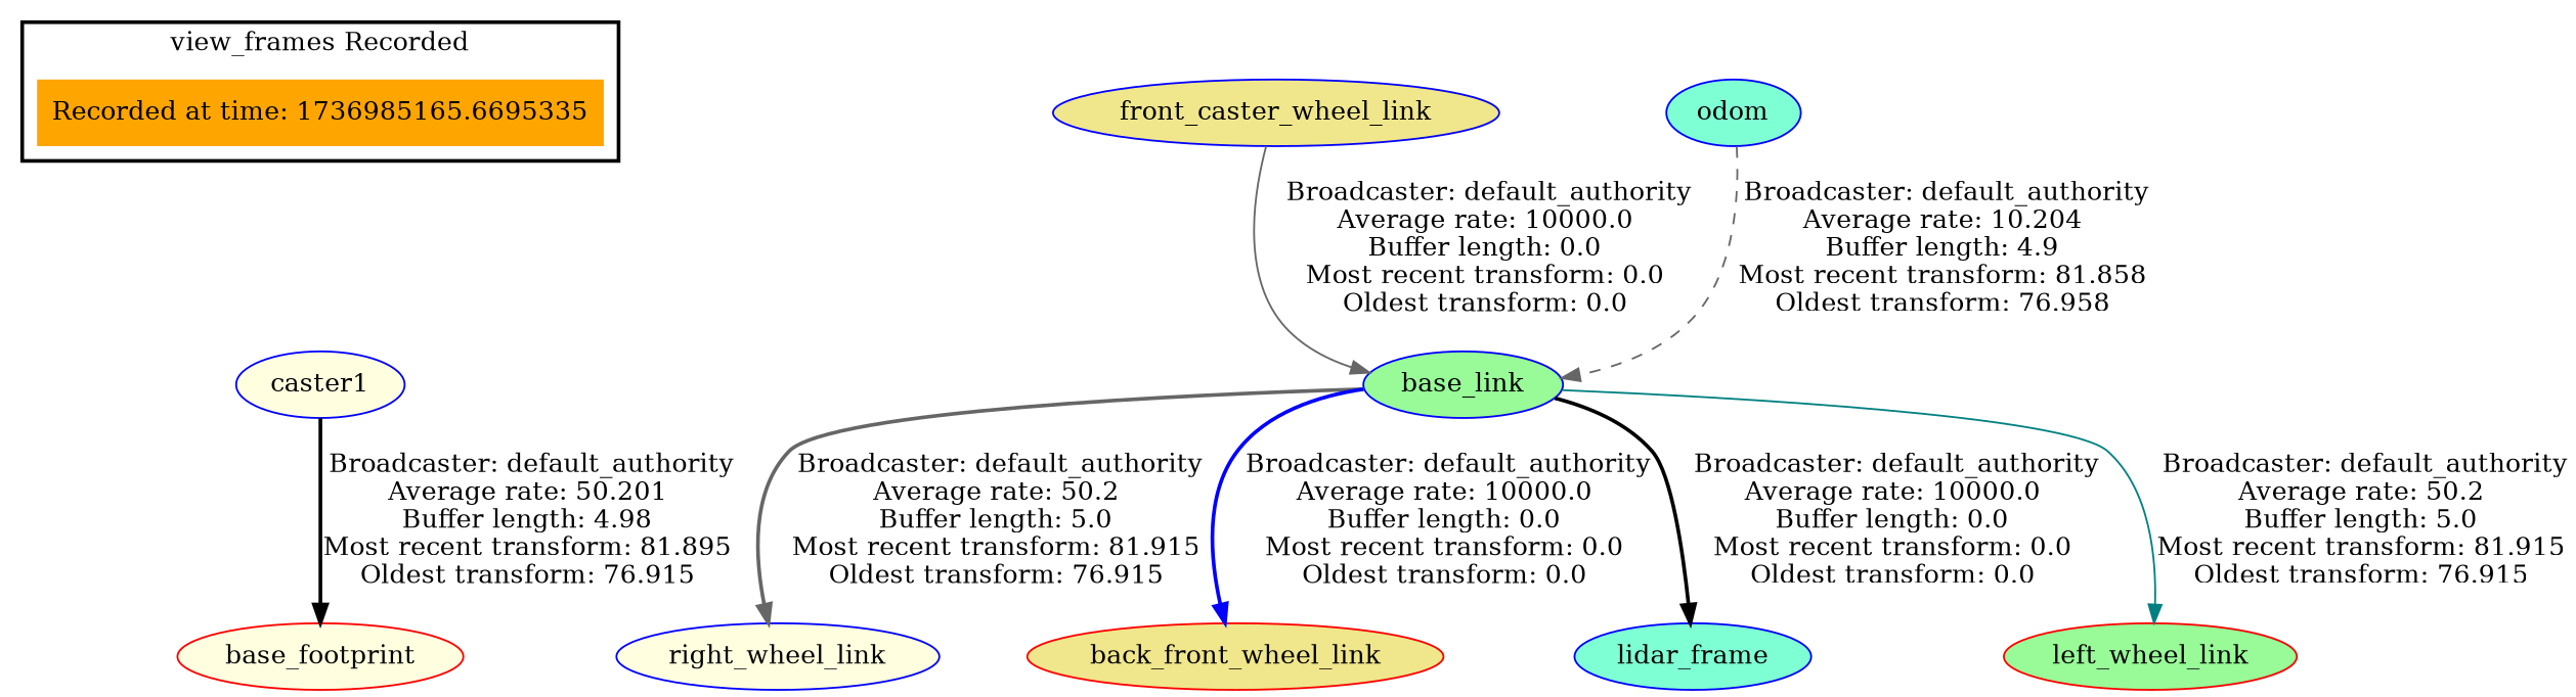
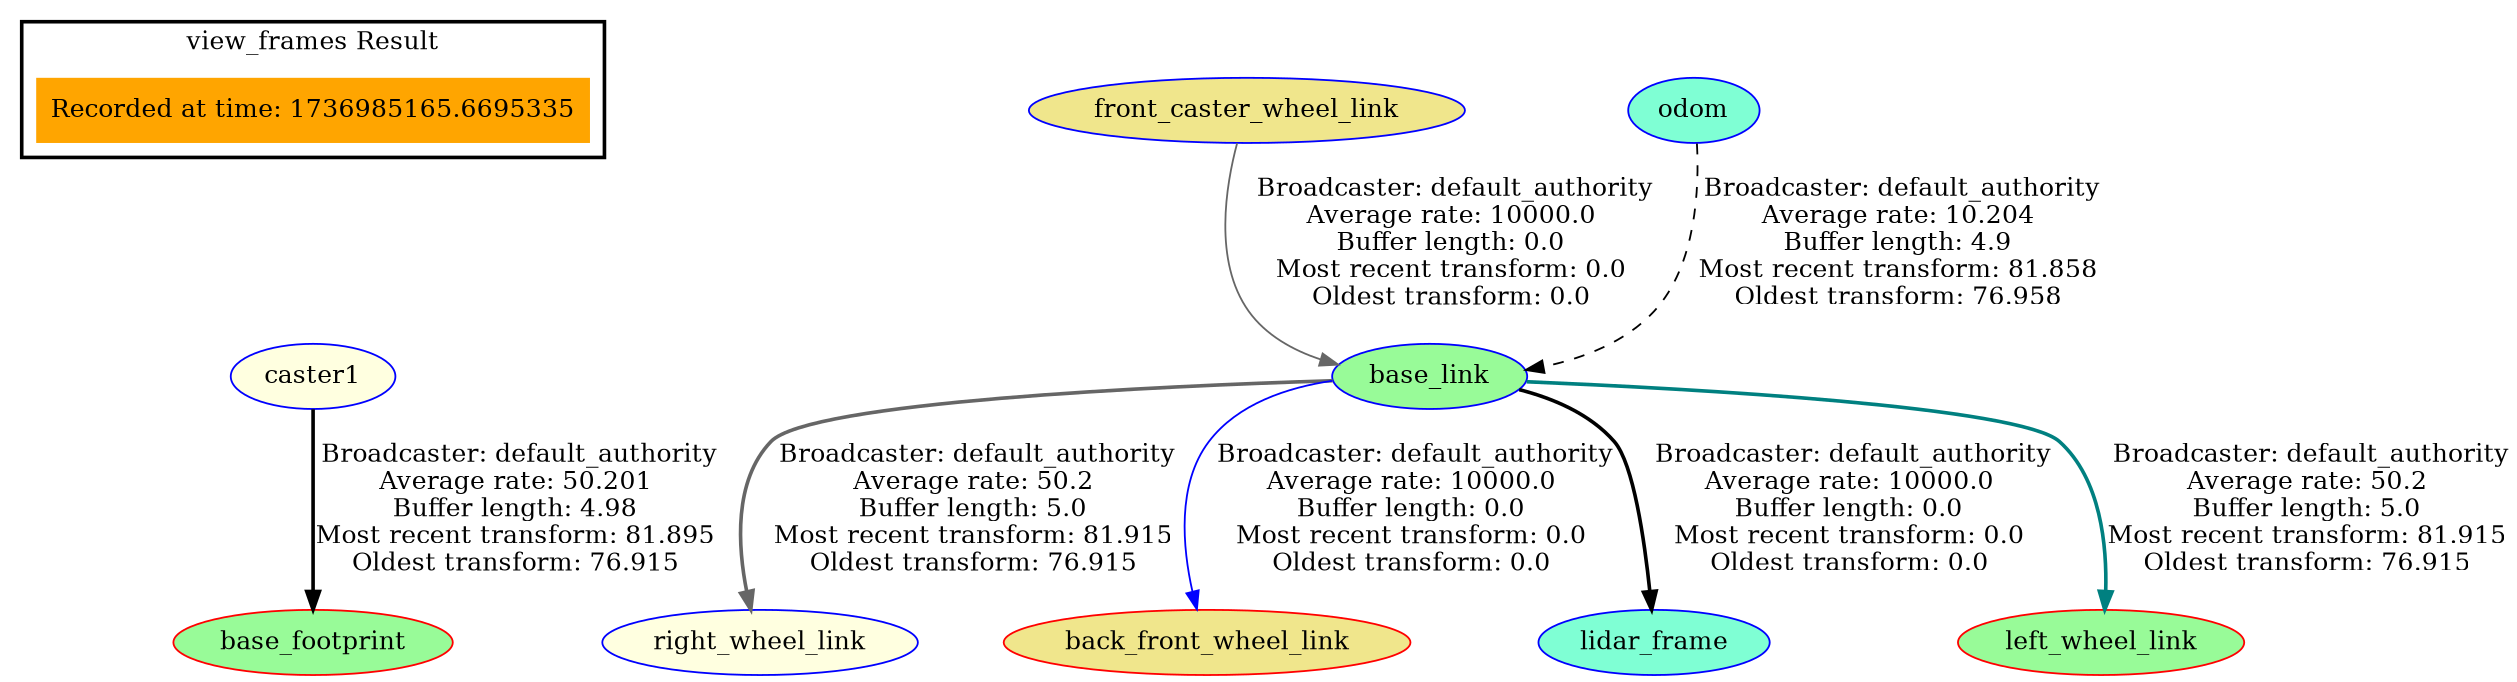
  digraph {
    node [color=blue fillcolor=palegreen style=filled]
    edge [style=bold color=black]
    "Recorded at time: 1736985165.6695335" [fillcolor=orange shape=plaintext]
    n2 [fillcolor=lightyellow label=caster1]
    right_wheel_link [fillcolor=lightyellow]
    base_link
    n5 [color=red fillcolor=khaki label=back_front_wheel_link]
    lidar_frame [fillcolor=aquamarine]
    left_wheel_link [color=red]
    front_caster_wheel_link [fillcolor=khaki]
    odom [fillcolor=aquamarine]
-   base_footprint [color=red fillcolor=lightyellow]
+   base_footprint [color=red]
    subgraph cluster_1 {
      color=black
-     label="view_frames Recorded"
+     label="view_frames Result"
      style=bold
      "Recorded at time: 1736985165.6695335"
    }
    "Recorded at time: 1736985165.6695335" -> n2 [style=invis color=""]
    n2 -> base_footprint [label=" Broadcaster: default_authority\nAverage rate: 50.201\nBuffer length: 4.98\nMost recent transform: 81.895\nOldest transform: 76.915\n"]
    base_link -> right_wheel_link [color=gray40 label=" Broadcaster: default_authority\nAverage rate: 50.2\nBuffer length: 5.0\nMost recent transform: 81.915\nOldest transform: 76.915\n"]
-   base_link -> n5 [color=blue label=" Broadcaster: default_authority\nAverage rate: 10000.0\nBuffer length: 0.0\nMost recent transform: 0.0\nOldest transform: 0.0\n"]
+   base_link -> n5 [color=blue label=" Broadcaster: default_authority\nAverage rate: 10000.0\nBuffer length: 0.0\nMost recent transform: 0.0\nOldest transform: 0.0\n" style=solid]
    base_link -> lidar_frame [label=" Broadcaster: default_authority\nAverage rate: 10000.0\nBuffer length: 0.0\nMost recent transform: 0.0\nOldest transform: 0.0\n"]
-   base_link -> left_wheel_link [color=teal label=" Broadcaster: default_authority\nAverage rate: 50.2\nBuffer length: 5.0\nMost recent transform: 81.915\nOldest transform: 76.915\n" style=solid]
+   base_link -> left_wheel_link [color=teal label=" Broadcaster: default_authority\nAverage rate: 50.2\nBuffer length: 5.0\nMost recent transform: 81.915\nOldest transform: 76.915\n"]
    front_caster_wheel_link -> base_link [color=gray40 label=" Broadcaster: default_authority\nAverage rate: 10000.0\nBuffer length: 0.0\nMost recent transform: 0.0\nOldest transform: 0.0\n" style=solid]
-   odom -> base_link [color=gray40 label=" Broadcaster: default_authority\nAverage rate: 10.204\nBuffer length: 4.9\nMost recent transform: 81.858\nOldest transform: 76.958\n" style=dashed]
+   odom -> base_link [label=" Broadcaster: default_authority\nAverage rate: 10.204\nBuffer length: 4.9\nMost recent transform: 81.858\nOldest transform: 76.958\n" style=dashed]
  }
